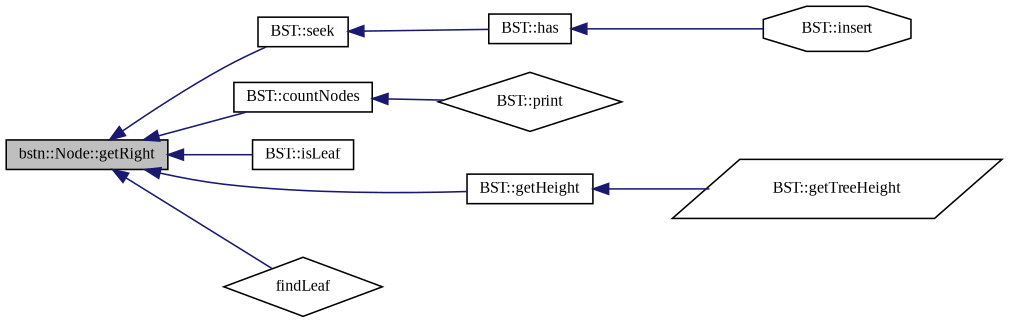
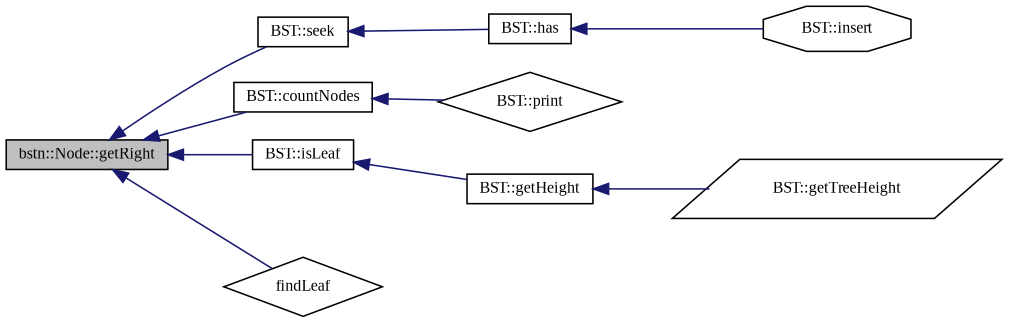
  digraph {
    fontname="Liberation Serif"
    rankdir=LR
    node [color=black fillcolor=white fontname="Liberation Serif" fontsize=10 shape=box style=filled]
    edge [color=midnightblue dir=back fontname="Liberation Serif" fontsize=10 labelfontname=Helvetica labelfontsize=10 style=solid]
    n1 [fillcolor=grey75 fontcolor=black height=0.2 label="bstn::Node::getRight" width=0.4]
    n2 [height=0.2 label="BST::seek" width=0.4]
    n3 [height=0.2 label="BST::countNodes" width=0.4]
    n4 [height=0.2 label="BST::isLeaf" width=0.4]
    n5 [height=0.2 label="BST::getHeight" width=0.4]
    n6 [height=0.2 label=findLeaf shape=diamond width=0.4]
    n7 [height=0.2 label="BST::has" width=0.4]
    n8 [height=0.2 label="BST::print" shape=diamond width=0.4]
    n9 [height=0.2 label="BST::getTreeHeight" shape=parallelogram width=0.4]
    n10 [height=0.2 label="BST::insert" shape=octagon width=0.4]
    n1 -> n2
    n1 -> n3
    n1 -> n4
-   n1 -> n5
+   n4 -> n5
    n1 -> n6
    n2 -> n7
    n3 -> n8
    n5 -> n9
    n7 -> n10
  }
